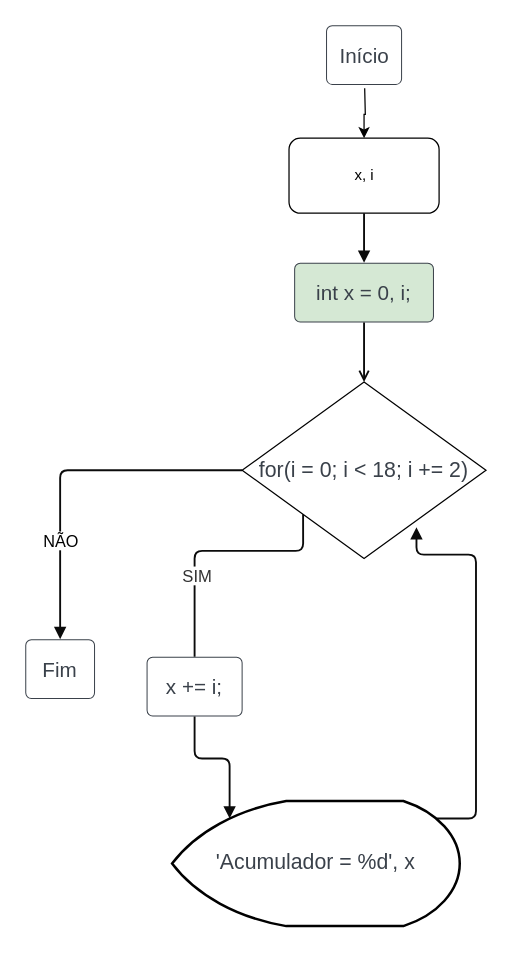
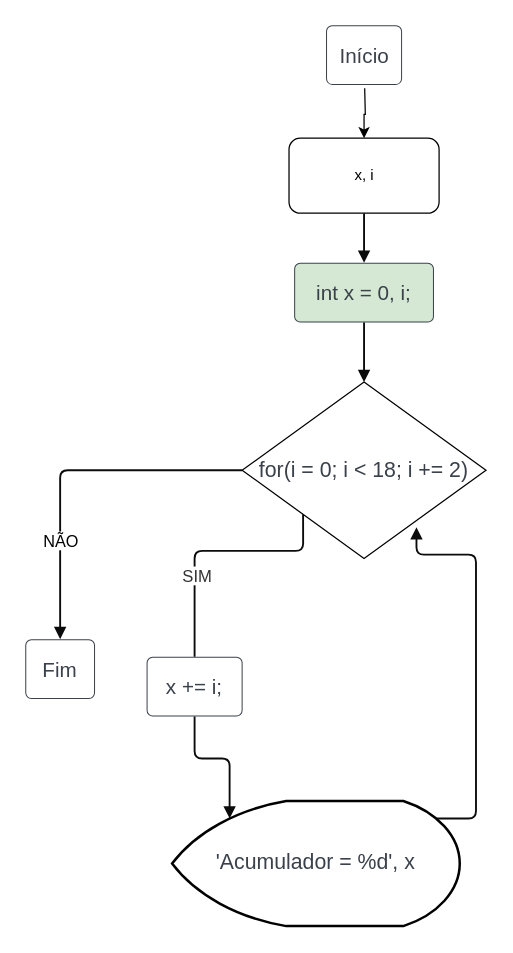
  <mxCell id="0" />
  <mxCell id="1" parent="0" />
  <mxCell id="2" value="int x = 0, i;" style="html=1;overflow=block;blockSpacing=1;whiteSpace=wrap;fontSize=16.5;fontColor=#3a414a;align=center;spacing=9;strokeColor=#3a414a;rounded=1;absoluteArcSize=1;arcSize=9;fillColor=#d5e8d4;strokeWidth=0.8;lucidId=tsTmKkpp3S0l;" vertex="1" parent="1"><mxGeometry x="235" y="210" width="111" height="47" as="geometry" /></mxCell>
  <mxCell id="3" value="x += i;" style="html=1;overflow=block;blockSpacing=1;whiteSpace=wrap;fontSize=16.5;fontColor=#3a414a;align=center;spacing=9;strokeColor=#3a414a;rounded=1;absoluteArcSize=1;arcSize=9;fillColor=#ffffff;strokeWidth=0.8;lucidId=tsTmk5-QVH1-;" vertex="1" parent="1"><mxGeometry x="117" y="525" width="76" height="47" as="geometry" /></mxCell>
  <mxCell id="4" value="Início" style="html=1;overflow=block;blockSpacing=1;whiteSpace=wrap;fontSize=16.5;fontColor=#3a414a;align=center;spacing=9;strokeColor=#3a414a;rounded=1;absoluteArcSize=1;arcSize=9;fillColor=#ffffff;strokeWidth=0.8;lucidId=tsTm_3gF7KvC;" vertex="1" parent="1"><mxGeometry x="260.5" y="20" width="60" height="47" as="geometry" /></mxCell>
  <mxCell id="5" value="Fim" style="html=1;overflow=block;blockSpacing=1;whiteSpace=wrap;fontSize=16.5;fontColor=#3a414a;align=center;spacing=9;strokeColor=#3a414a;rounded=1;absoluteArcSize=1;arcSize=9;fillColor=#ffffff;strokeWidth=0.8;lucidId=tsTm1MgR-hhF;" vertex="1" parent="1"><mxGeometry x="20" y="511" width="55" height="47" as="geometry" /></mxCell>
  <mxCell id="6" value="" style="html=1;jettySize=18;whiteSpace=wrap;fontSize=13;strokeColor=#0b0b0b;strokeWidth=1.5;rounded=1;arcSize=12;edgeStyle=orthogonalEdgeStyle;startArrow=none;endArrow=block;endFill=1;exitX=0.5;exitY=1;entryX=0.5;entryY=-0.008;entryPerimeter=0;lucidId=tsTmAg-Vs5bf;exitDx=0;exitDy=0;" edge="1" parent="1" source="22" target="2"><mxGeometry width="100" height="100" relative="1" as="geometry"><Array as="points" /></mxGeometry></mxCell>
  <mxCell id="7" value="" style="text;html=1;resizable=0;labelBackgroundColor=default;align=center;verticalAlign=middle;fontSize=13;" vertex="1" parent="6"><mxGeometry relative="1" as="geometry" /></mxCell>
- <mxCell id="8" value="" style="html=1;jettySize=18;whiteSpace=wrap;fontSize=13;strokeColor=#0b0b0b;strokeWidth=1.5;rounded=1;arcSize=12;edgeStyle=orthogonalEdgeStyle;startArrow=none;endArrow=open;endFill=1;exitX=0.5;exitY=1.008;exitPerimeter=0;entryX=0.5;entryY=0;lucidId=tsTmi3-p.xx2;entryDx=0;entryDy=0;" edge="1" parent="1" source="2" target="19"><mxGeometry width="100" height="100" relative="1" as="geometry"><Array as="points" /><mxPoint x="295" y="378.624" as="targetPoint" /></mxGeometry></mxCell>
+ <mxCell id="8" value="" style="html=1;jettySize=18;whiteSpace=wrap;fontSize=13;strokeColor=#0b0b0b;strokeWidth=1.5;rounded=1;arcSize=12;edgeStyle=orthogonalEdgeStyle;startArrow=none;endArrow=block;endFill=1;exitX=0.5;exitY=1.008;exitPerimeter=0;entryX=0.5;entryY=0;lucidId=tsTmi3-p.xx2;entryDx=0;entryDy=0;" edge="1" parent="1" source="2" target="19"><mxGeometry width="100" height="100" relative="1" as="geometry"><Array as="points" /><mxPoint x="295" y="378.624" as="targetPoint" /></mxGeometry></mxCell>
  <mxCell id="9" value="" style="text;html=1;resizable=0;labelBackgroundColor=default;align=center;verticalAlign=middle;fontSize=13;" vertex="1" parent="8"><mxGeometry relative="1" as="geometry" /></mxCell>
  <mxCell id="10" value="" style="html=1;jettySize=18;whiteSpace=wrap;fontSize=13;strokeColor=#0b0b0b;strokeWidth=1.5;rounded=1;arcSize=12;edgeStyle=orthogonalEdgeStyle;startArrow=none;endArrow=none;endFill=1;exitX=0;exitY=1;entryX=0.5;entryY=-0.008;entryPerimeter=0;lucidId=tsTmctLLna6b;exitDx=0;exitDy=0;" edge="1" parent="1" source="19" target="3"><mxGeometry width="100" height="100" relative="1" as="geometry"><Array as="points"><mxPoint x="242" y="440" /><mxPoint x="155" y="440" /></Array><mxPoint x="250.056" y="426" as="sourcePoint" /></mxGeometry></mxCell>
  <mxCell id="11" value="" style="text;html=1;resizable=0;labelBackgroundColor=default;align=center;verticalAlign=middle;fontSize=13;" vertex="1" parent="10"><mxGeometry relative="1" as="geometry" /></mxCell>
  <mxCell id="12" value="&lt;span style=&quot;font-weight: normal;&quot;&gt;SIM&lt;/span&gt;" style="text;html=1;resizable=0;labelBackgroundColor=default;align=center;verticalAlign=middle;fontStyle=1;fontColor=#333333;fontSize=13.3;" vertex="1" parent="10"><mxGeometry x="-0.739" relative="1" as="geometry"><mxPoint x="-85" y="23" as="offset" /></mxGeometry></mxCell>
  <mxCell id="13" value="" style="html=1;jettySize=18;whiteSpace=wrap;fontSize=13;strokeColor=#0b0b0b;strokeWidth=1.5;rounded=1;arcSize=12;edgeStyle=orthogonalEdgeStyle;startArrow=none;endArrow=block;endFill=1;exitX=0.5;exitY=1.008;exitPerimeter=0;entryX=0.2;entryY=0.14;entryPerimeter=0;lucidId=tsTmkiEjJUuE;entryDx=0;entryDy=0;" edge="1" parent="1" source="3" target="20"><mxGeometry width="100" height="100" relative="1" as="geometry"><Array as="points" /><mxPoint x="223.218" y="646" as="targetPoint" /></mxGeometry></mxCell>
  <mxCell id="14" value="" style="text;html=1;resizable=0;labelBackgroundColor=default;align=center;verticalAlign=middle;fontSize=13;" vertex="1" parent="13"><mxGeometry relative="1" as="geometry" /></mxCell>
  <mxCell id="15" value="" style="html=1;jettySize=18;whiteSpace=wrap;fontSize=13;strokeColor=#0b0b0b;strokeWidth=1.5;rounded=1;arcSize=12;edgeStyle=orthogonalEdgeStyle;startArrow=none;endArrow=block;endFill=1;exitX=0.92;exitY=0.14;exitPerimeter=0;entryX=0.715;entryY=0.823;entryPerimeter=0;lucidId=tsTmWQ3-2No5;entryDx=0;entryDy=0;exitDx=0;exitDy=0;" edge="1" parent="1" source="20" target="19"><mxGeometry width="100" height="100" relative="1" as="geometry"><Array as="points"><mxPoint x="380" y="654" /><mxPoint x="380" y="443" /><mxPoint x="332" y="443" /></Array><mxPoint x="307.782" y="646" as="sourcePoint" /><mxPoint x="320.864" y="426.376" as="targetPoint" /></mxGeometry></mxCell>
  <mxCell id="16" value="" style="text;html=1;resizable=0;labelBackgroundColor=default;align=center;verticalAlign=middle;fontSize=13;" vertex="1" parent="15"><mxGeometry relative="1" as="geometry" /></mxCell>
  <mxCell id="17" value="" style="html=1;jettySize=18;whiteSpace=wrap;fontSize=13;strokeColor=#0b0b0b;strokeWidth=1.5;rounded=1;arcSize=12;edgeStyle=orthogonalEdgeStyle;startArrow=none;endArrow=block;endFill=1;exitX=0;exitY=0.5;entryX=0.5;entryY=-0.008;entryPerimeter=0;lucidId=tsTm3APjgj7o;exitDx=0;exitDy=0;" edge="1" parent="1" source="19" target="5"><mxGeometry width="100" height="100" relative="1" as="geometry"><Array as="points"><mxPoint x="48" y="376" /></Array><mxPoint x="188.576" y="402.5" as="sourcePoint" /></mxGeometry></mxCell>
  <mxCell id="18" value="NÃO" style="text;html=1;resizable=0;labelBackgroundColor=default;align=center;verticalAlign=middle;fontSize=13;" vertex="1" parent="17"><mxGeometry x="0.387" relative="1" as="geometry"><mxPoint y="6" as="offset" /></mxGeometry></mxCell>
  <mxCell id="19" value="&lt;span style=&quot;color: rgb(58, 65, 74); font-size: 17px;&quot;&gt;for(i = 0; i &amp;lt; 18; i += 2)&lt;/span&gt;" style="rhombus;whiteSpace=wrap;html=1;" vertex="1" parent="1"><mxGeometry x="193" y="305" width="195" height="141" as="geometry" /></mxCell>
  <mxCell id="20" value="&lt;span style=&quot;color: rgb(58, 65, 74); font-size: 17px;&quot;&gt;'Acumulador = %d', x&lt;/span&gt;" style="strokeWidth=2;html=1;shape=mxgraph.flowchart.display;whiteSpace=wrap;" vertex="1" parent="1"><mxGeometry x="137" y="640" width="230" height="100" as="geometry" /></mxCell>
  <mxCell id="21" style="edgeStyle=orthogonalEdgeStyle;rounded=0;orthogonalLoop=1;jettySize=auto;html=1;entryX=0.5;entryY=0;entryDx=0;entryDy=0;" edge="1" parent="1" target="22"><mxGeometry relative="1" as="geometry"><mxPoint x="427" y="220" as="targetPoint" /><mxPoint x="291" y="70" as="sourcePoint" /></mxGeometry></mxCell>
  <mxCell id="22" value="x, i" style="rounded=1;whiteSpace=wrap;html=1;" vertex="1" parent="1"><mxGeometry x="230.5" y="110" width="120" height="60" as="geometry" /></mxCell>
